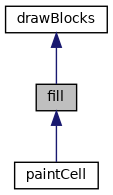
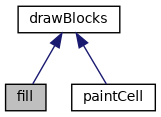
  digraph {
    rankdir=TB
    node [color=black fontname=Helvetica fontsize=10 shape=record]
    edge [color=midnightblue dir=back fontname=Helvetica fontsize=10 labelfontname=Helvetica labelfontsize=10 style=solid]
    n1 [fillcolor=grey75 fontcolor=black height=0.2 label=fill style=filled width=0.4]
    n2 [height=0.2 label=paintCell width=0.4]
    n3 [height=0.2 label=drawBlocks width=0.4]
-   n1 -> n2
+   n3 -> n2
    n3 -> n1
  }
